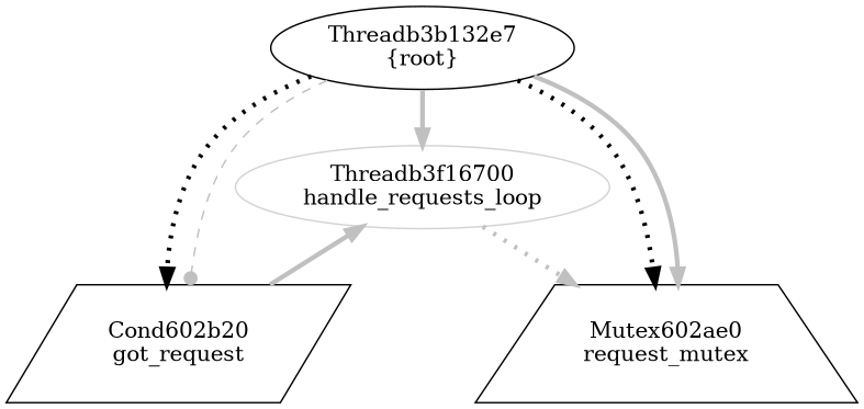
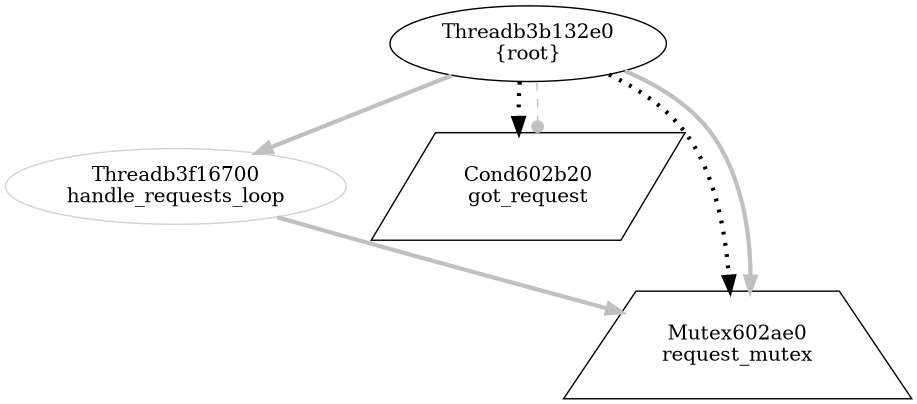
  digraph {
    node [color=black]
    edge [arrowhead=normal color=grey penwidth=3]
    n1 [color=lightgrey label="Threadb3f16700\nhandle_requests_loop"]
    n2 [label="Cond602b20\ngot_request" shape=parallelogram]
    n3 [label="Mutex602ae0\nrequest_mutex" shape=trapezium]
-   n4 [label="Threadb3b132e7\n{root}"]
-   n1 -> n2 [arrowhead=daimond dir=back]
-   n1 -> n3 [style=dotted]
+   n4 [label="Threadb3b132e0\n{root}"]
+   n1 -> n3
    n4 -> n1 [style=solid]
    n4 -> n2 [style=dotted color=""]
    n4 -> n2 [arrowhead=dot penwdith=6 style=dashed penwidth=""]
    n4 -> n3 [style=dotted color=""]
    n4 -> n3
  }
